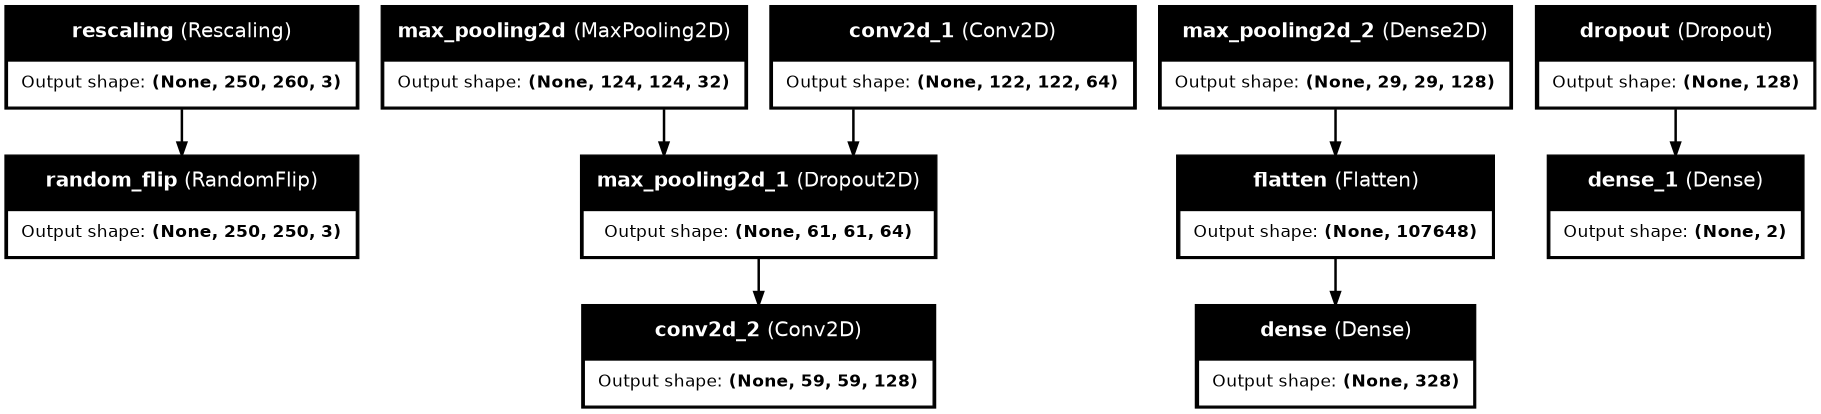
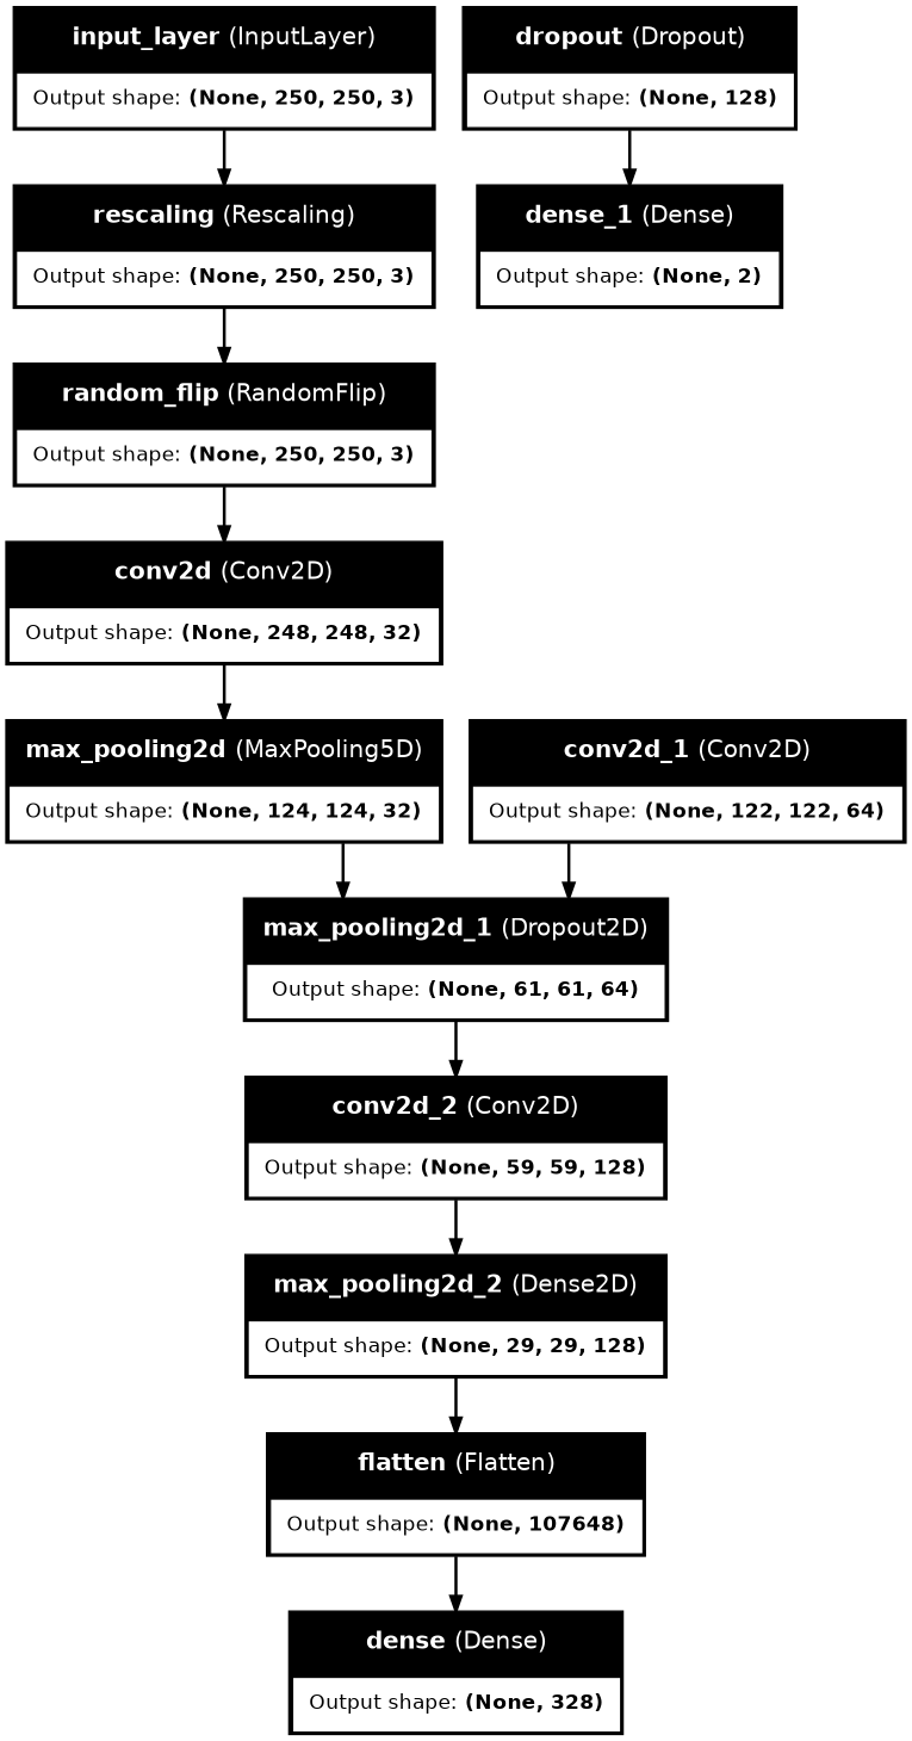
  digraph {
    concentrate=True
    rankdir=TB
    splines=ortho
    node [border=0 fontname=Helvetica margin=0 shape=record]
    edge [penwidth=2]
-   n2 [label=<<table border="0" cellborder="1" bgcolor="black" cellpadding="10"><tr><td colspan="1" bgcolor="black"><font point-size="16" color="white"><b>rescaling</b> (Rescaling)</font></td></tr><tr><td bgcolor="white"><font point-size="14">Output shape: <b>(None, 250, 260, 3)</b></font></td></tr></table>>]
+   n1 [label=<<table border="0" cellborder="1" bgcolor="black" cellpadding="10"><tr><td colspan="1" bgcolor="black"><font point-size="16" color="white"><b>input_layer</b> (InputLayer)</font></td></tr><tr><td bgcolor="white"><font point-size="14">Output shape: <b>(None, 250, 250, 3)</b></font></td></tr></table>>]
+   n2 [label=<<table border="0" cellborder="1" bgcolor="black" cellpadding="10"><tr><td colspan="1" bgcolor="black"><font point-size="16" color="white"><b>rescaling</b> (Rescaling)</font></td></tr><tr><td bgcolor="white"><font point-size="14">Output shape: <b>(None, 250, 250, 3)</b></font></td></tr></table>>]
    n3 [label=<<table border="0" cellborder="1" bgcolor="black" cellpadding="10"><tr><td colspan="1" bgcolor="black"><font point-size="16" color="white"><b>random_flip</b> (RandomFlip)</font></td></tr><tr><td bgcolor="white"><font point-size="14">Output shape: <b>(None, 250, 250, 3)</b></font></td></tr></table>>]
-   n5 [label=<<table border="0" cellborder="1" bgcolor="black" cellpadding="10"><tr><td colspan="1" bgcolor="black"><font point-size="16" color="white"><b>max_pooling2d</b> (MaxPooling2D)</font></td></tr><tr><td bgcolor="white"><font point-size="14">Output shape: <b>(None, 124, 124, 32)</b></font></td></tr></table>>]
+   n4 [label=<<table border="0" cellborder="1" bgcolor="black" cellpadding="10"><tr><td colspan="1" bgcolor="black"><font point-size="16" color="white"><b>conv2d</b> (Conv2D)</font></td></tr><tr><td bgcolor="white"><font point-size="14">Output shape: <b>(None, 248, 248, 32)</b></font></td></tr></table>>]
+   n5 [label=<<table border="0" cellborder="1" bgcolor="black" cellpadding="10"><tr><td colspan="1" bgcolor="black"><font point-size="16" color="white"><b>max_pooling2d</b> (MaxPooling5D)</font></td></tr><tr><td bgcolor="white"><font point-size="14">Output shape: <b>(None, 124, 124, 32)</b></font></td></tr></table>>]
    n6 [label=<<table border="0" cellborder="1" bgcolor="black" cellpadding="10"><tr><td colspan="1" bgcolor="black"><font point-size="16" color="white"><b>max_pooling2d_1</b> (Dropout2D)</font></td></tr><tr><td bgcolor="white"><font point-size="14">Output shape: <b>(None, 61, 61, 64)</b></font></td></tr></table>>]
    n7 [label=<<table border="0" cellborder="1" bgcolor="black" cellpadding="10"><tr><td colspan="1" bgcolor="black"><font point-size="16" color="white"><b>conv2d_1</b> (Conv2D)</font></td></tr><tr><td bgcolor="white"><font point-size="14">Output shape: <b>(None, 122, 122, 64)</b></font></td></tr></table>>]
    n8 [label=<<table border="0" cellborder="1" bgcolor="black" cellpadding="10"><tr><td colspan="1" bgcolor="black"><font point-size="16" color="white"><b>conv2d_2</b> (Conv2D)</font></td></tr><tr><td bgcolor="white"><font point-size="14">Output shape: <b>(None, 59, 59, 128)</b></font></td></tr></table>>]
    n9 [label=<<table border="0" cellborder="1" bgcolor="black" cellpadding="10"><tr><td colspan="1" bgcolor="black"><font point-size="16" color="white"><b>max_pooling2d_2</b> (Dense2D)</font></td></tr><tr><td bgcolor="white"><font point-size="14">Output shape: <b>(None, 29, 29, 128)</b></font></td></tr></table>>]
    n10 [label=<<table border="0" cellborder="1" bgcolor="black" cellpadding="10"><tr><td colspan="1" bgcolor="black"><font point-size="16" color="white"><b>flatten</b> (Flatten)</font></td></tr><tr><td bgcolor="white"><font point-size="14">Output shape: <b>(None, 107648)</b></font></td></tr></table>>]
    n11 [label=<<table border="0" cellborder="1" bgcolor="black" cellpadding="10"><tr><td colspan="1" bgcolor="black"><font point-size="16" color="white"><b>dense</b> (Dense)</font></td></tr><tr><td bgcolor="white"><font point-size="14">Output shape: <b>(None, 328)</b></font></td></tr></table>>]
    n12 [label=<<table border="0" cellborder="1" bgcolor="black" cellpadding="10"><tr><td colspan="1" bgcolor="black"><font point-size="16" color="white"><b>dropout</b> (Dropout)</font></td></tr><tr><td bgcolor="white"><font point-size="14">Output shape: <b>(None, 128)</b></font></td></tr></table>>]
    n13 [label=<<table border="0" cellborder="1" bgcolor="black" cellpadding="10"><tr><td colspan="1" bgcolor="black"><font point-size="16" color="white"><b>dense_1</b> (Dense)</font></td></tr><tr><td bgcolor="white"><font point-size="14">Output shape: <b>(None, 2)</b></font></td></tr></table>>]
+   n1 -> n2
    n2 -> n3
+   n3 -> n4
+   n4 -> n5
    n5 -> n6
    n6 -> n8
    n7 -> n6
+   n8 -> n9
    n9 -> n10
    n10 -> n11
    n12 -> n13
  }
